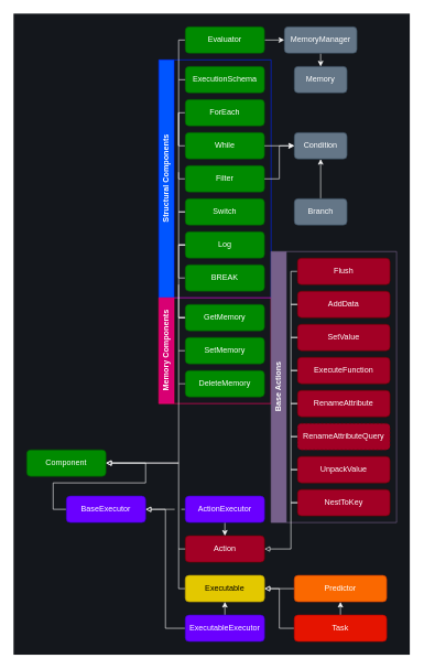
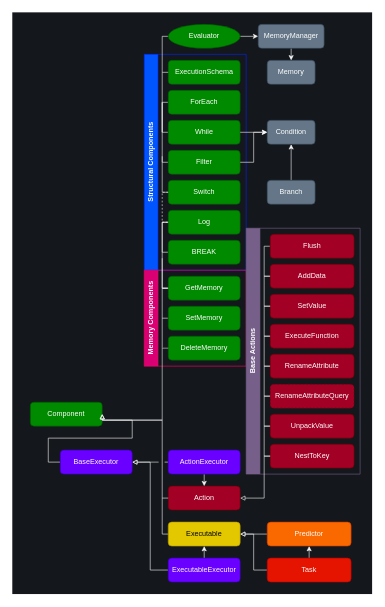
  <mxCell id="0" />
  <mxCell id="1" parent="0" />
  <mxCell id="2" value="" style="rounded=0;whiteSpace=wrap;html=1;fillColor=#14171C;strokeColor=none;" parent="1" vertex="1"><mxGeometry x="20" y="20" width="600" height="970" as="geometry" /></mxCell>
- <mxCell id="3" value="Component" style="rounded=1;whiteSpace=wrap;html=1;fillColor=#008a00;fontColor=#ffffff;strokeColor=#005700;" parent="1" vertex="1"><mxGeometry x="40" y="680" width="120" height="40" as="geometry" /></mxCell>
+ <mxCell id="3" value="Component" style="rounded=1;whiteSpace=wrap;html=1;fillColor=#008a00;fontColor=#ffffff;strokeColor=#005700;" parent="1" vertex="1"><mxGeometry x="50" y="670" width="120" height="40" as="geometry" /></mxCell>
  <mxCell id="4" style="edgeStyle=orthogonalEdgeStyle;rounded=0;orthogonalLoop=1;jettySize=auto;html=1;exitX=0;exitY=0.5;exitDx=0;exitDy=0;endArrow=none;endFill=0;strokeColor=#F7F7F7;" parent="1" source="5" edge="1"><mxGeometry relative="1" as="geometry"><mxPoint x="270" y="830" as="targetPoint" /><Array as="points"><mxPoint x="270" y="890" /></Array></mxGeometry></mxCell>
  <mxCell id="5" value="Executable" style="rounded=1;whiteSpace=wrap;html=1;fillColor=#e3c800;fontColor=#000000;strokeColor=#B09500;" parent="1" vertex="1"><mxGeometry x="280" y="870" width="120" height="40" as="geometry" /></mxCell>
  <mxCell id="6" value="Action" style="rounded=1;whiteSpace=wrap;html=1;fillColor=#a20025;fontColor=#ffffff;strokeColor=#6F0000;" parent="1" vertex="1"><mxGeometry x="280" y="810" width="120" height="40" as="geometry" /></mxCell>
  <mxCell id="7" style="edgeStyle=orthogonalEdgeStyle;rounded=0;orthogonalLoop=1;jettySize=auto;html=1;exitX=0.5;exitY=0;exitDx=0;exitDy=0;entryX=0.5;entryY=1;entryDx=0;entryDy=0;strokeColor=#F7F7F7;" parent="1" source="9" target="11" edge="1"><mxGeometry relative="1" as="geometry" /></mxCell>
  <mxCell id="8" style="edgeStyle=orthogonalEdgeStyle;rounded=0;orthogonalLoop=1;jettySize=auto;html=1;exitX=0;exitY=0.5;exitDx=0;exitDy=0;entryX=1;entryY=0.5;entryDx=0;entryDy=0;endArrow=block;endFill=0;strokeColor=#F7F7F7;" parent="1" source="9" target="5" edge="1"><mxGeometry relative="1" as="geometry" /></mxCell>
  <mxCell id="9" value="Task" style="rounded=1;whiteSpace=wrap;html=1;fillColor=#e51400;fontColor=#ffffff;strokeColor=#B20000;" parent="1" vertex="1"><mxGeometry x="445" y="930" width="140" height="40" as="geometry" /></mxCell>
  <mxCell id="10" style="edgeStyle=orthogonalEdgeStyle;rounded=0;orthogonalLoop=1;jettySize=auto;html=1;exitX=0;exitY=0.5;exitDx=0;exitDy=0;entryX=1;entryY=0.5;entryDx=0;entryDy=0;endArrow=block;endFill=0;strokeColor=#F7F7F7;" parent="1" source="11" target="5" edge="1"><mxGeometry relative="1" as="geometry" /></mxCell>
  <mxCell id="11" value="Predictor" style="rounded=1;whiteSpace=wrap;html=1;fillColor=#fa6800;strokeColor=#C73500;fontColor=#FFFFFF;" parent="1" vertex="1"><mxGeometry x="445" y="870" width="140" height="40" as="geometry" /></mxCell>
  <mxCell id="12" value="Structural Components" style="swimlane;horizontal=0;whiteSpace=wrap;html=1;fillColor=#0055FF;fontColor=#ffffff;strokeColor=#0027FF;fillStyle=auto;" parent="1" vertex="1"><mxGeometry x="240" y="90" width="170" height="360" as="geometry" /></mxCell>
  <mxCell id="13" value="ExecutionSchema" style="rounded=1;whiteSpace=wrap;html=1;fillColor=#008a00;fontColor=#ffffff;strokeColor=#005700;" parent="12" vertex="1"><mxGeometry x="40" y="10" width="120" height="40" as="geometry" /></mxCell>
  <mxCell id="14" style="edgeStyle=orthogonalEdgeStyle;rounded=0;orthogonalLoop=1;jettySize=auto;html=1;exitX=0;exitY=0.5;exitDx=0;exitDy=0;endArrow=none;endFill=0;entryX=0;entryY=0.5;entryDx=0;entryDy=0;strokeColor=#F7F7F7;" parent="12" source="15" target="13" edge="1"><mxGeometry relative="1" as="geometry"><mxPoint x="30" y="30" as="targetPoint" /><Array as="points"><mxPoint x="30" y="230" /><mxPoint x="30" y="30" /></Array></mxGeometry></mxCell>
  <mxCell id="15" value="Switch" style="rounded=1;whiteSpace=wrap;html=1;fillColor=#008a00;fontColor=#ffffff;strokeColor=#005700;" parent="12" vertex="1"><mxGeometry x="40" y="210" width="120" height="40" as="geometry" /></mxCell>
  <mxCell id="16" style="edgeStyle=orthogonalEdgeStyle;rounded=0;orthogonalLoop=1;jettySize=auto;html=1;exitX=0;exitY=0.5;exitDx=0;exitDy=0;endArrow=none;endFill=0;strokeColor=#F7F7F7;" parent="12" source="17" edge="1"><mxGeometry relative="1" as="geometry"><mxPoint x="30" y="80" as="targetPoint" /><Array as="points"><mxPoint x="30" y="130" /></Array></mxGeometry></mxCell>
  <mxCell id="17" value="While" style="rounded=1;whiteSpace=wrap;html=1;fillColor=#008a00;fontColor=#ffffff;strokeColor=#005700;" parent="12" vertex="1"><mxGeometry x="40" y="110" width="120" height="40" as="geometry" /></mxCell>
  <mxCell id="18" style="edgeStyle=orthogonalEdgeStyle;rounded=0;orthogonalLoop=1;jettySize=auto;html=1;exitX=0;exitY=0.5;exitDx=0;exitDy=0;endArrow=none;endFill=0;strokeColor=#F7F7F7;" parent="12" source="19" edge="1"><mxGeometry relative="1" as="geometry"><mxPoint x="30" y="130" as="targetPoint" /><Array as="points"><mxPoint x="30" y="80" /></Array></mxGeometry></mxCell>
  <mxCell id="19" value="ForEach" style="rounded=1;whiteSpace=wrap;html=1;fillColor=#008a00;fontColor=#ffffff;strokeColor=#005700;" parent="12" vertex="1"><mxGeometry x="40" y="60" width="120" height="40" as="geometry" /></mxCell>
  <mxCell id="20" style="edgeStyle=orthogonalEdgeStyle;rounded=0;orthogonalLoop=1;jettySize=auto;html=1;exitX=0;exitY=0.5;exitDx=0;exitDy=0;endArrow=none;endFill=0;strokeColor=#F7F7F7;" parent="12" source="21" edge="1"><mxGeometry relative="1" as="geometry"><mxPoint x="30" y="170" as="targetPoint" /><Array as="points"><mxPoint x="30" y="180" /></Array></mxGeometry></mxCell>
  <mxCell id="21" value="Filter" style="rounded=1;whiteSpace=wrap;html=1;fillColor=#008a00;fontColor=#ffffff;strokeColor=#005700;" parent="12" vertex="1"><mxGeometry x="40" y="160" width="120" height="40" as="geometry" /></mxCell>
  <mxCell id="22" style="edgeStyle=orthogonalEdgeStyle;rounded=0;orthogonalLoop=1;jettySize=auto;html=1;exitX=0.5;exitY=0;exitDx=0;exitDy=0;entryX=0.5;entryY=1;entryDx=0;entryDy=0;strokeColor=#F7F7F7;" parent="1" source="23" target="24" edge="1"><mxGeometry relative="1" as="geometry" /></mxCell>
  <mxCell id="23" value="Branch" style="rounded=1;whiteSpace=wrap;html=1;fillColor=#647687;fontColor=#ffffff;strokeColor=#314354;" parent="1" vertex="1"><mxGeometry x="445" y="300" width="80" height="40" as="geometry" /></mxCell>
  <mxCell id="24" value="Condition" style="rounded=1;whiteSpace=wrap;html=1;fillColor=#647687;fontColor=#ffffff;strokeColor=#314354;" parent="1" vertex="1"><mxGeometry x="445" y="200" width="80" height="40" as="geometry" /></mxCell>
  <mxCell id="25" style="edgeStyle=orthogonalEdgeStyle;rounded=0;orthogonalLoop=1;jettySize=auto;html=1;exitX=1;exitY=0.5;exitDx=0;exitDy=0;entryX=0;entryY=0.5;entryDx=0;entryDy=0;strokeColor=#F7F7F7;" parent="1" source="17" target="24" edge="1"><mxGeometry relative="1" as="geometry" /></mxCell>
  <mxCell id="26" style="edgeStyle=orthogonalEdgeStyle;rounded=0;orthogonalLoop=1;jettySize=auto;html=1;exitX=1;exitY=0.5;exitDx=0;exitDy=0;entryX=0;entryY=0.5;entryDx=0;entryDy=0;strokeColor=#F7F7F7;" parent="1" source="21" target="24" edge="1"><mxGeometry relative="1" as="geometry" /></mxCell>
  <mxCell id="27" style="edgeStyle=orthogonalEdgeStyle;rounded=0;orthogonalLoop=1;jettySize=auto;html=1;exitX=1;exitY=0.5;exitDx=0;exitDy=0;entryX=0;entryY=0.5;entryDx=0;entryDy=0;strokeColor=#F7F7F7;" parent="1" source="29" target="34" edge="1"><mxGeometry relative="1" as="geometry" /></mxCell>
  <mxCell id="28" style="edgeStyle=orthogonalEdgeStyle;rounded=0;orthogonalLoop=1;jettySize=auto;html=1;exitX=0;exitY=0.5;exitDx=0;exitDy=0;endArrow=none;endFill=0;strokeColor=#F7F7F7;" parent="1" source="29" edge="1"><mxGeometry relative="1" as="geometry"><mxPoint x="270" y="120" as="targetPoint" /><Array as="points"><mxPoint x="270" y="60" /></Array></mxGeometry></mxCell>
- <mxCell id="29" value="Evaluator" style="rounded=1;whiteSpace=wrap;html=1;fillColor=#008a00;fontColor=#ffffff;strokeColor=#005700;" parent="1" vertex="1"><mxGeometry x="280" y="40" width="120" height="40" as="geometry" /></mxCell>
+ <mxCell id="29" value="Evaluator" style="ellipse;whiteSpace=wrap;html=1;fillColor=#008a00;fontColor=#ffffff;strokeColor=#005700;" parent="1" vertex="1"><mxGeometry x="280" y="40" width="120" height="40" as="geometry" /></mxCell>
  <mxCell id="30" style="edgeStyle=orthogonalEdgeStyle;rounded=0;orthogonalLoop=1;jettySize=auto;html=1;exitX=0;exitY=0.5;exitDx=0;exitDy=0;entryX=1;entryY=0.5;entryDx=0;entryDy=0;endArrow=block;endFill=0;strokeColor=#F7F7F7;" parent="1" source="31" target="3" edge="1"><mxGeometry relative="1" as="geometry"><Array as="points"><mxPoint x="80" y="770" /><mxPoint x="80" y="730" /><mxPoint x="220" y="730" /><mxPoint x="220" y="700" /></Array></mxGeometry></mxCell>
  <mxCell id="31" value="BaseExecutor" style="rounded=1;whiteSpace=wrap;html=1;fillColor=#6a00ff;fontColor=#ffffff;strokeColor=#3700CC;" parent="1" vertex="1"><mxGeometry x="100" y="750" width="120" height="40" as="geometry" /></mxCell>
  <mxCell id="32" value="Memory" style="rounded=1;whiteSpace=wrap;html=1;fillColor=#647687;fontColor=#ffffff;strokeColor=#314354;" parent="1" vertex="1"><mxGeometry x="445" y="100" width="80" height="40" as="geometry" /></mxCell>
  <mxCell id="33" style="edgeStyle=orthogonalEdgeStyle;rounded=0;orthogonalLoop=1;jettySize=auto;html=1;exitX=0.5;exitY=1;exitDx=0;exitDy=0;entryX=0.5;entryY=0;entryDx=0;entryDy=0;strokeColor=#F7F7F7;" parent="1" source="34" target="32" edge="1"><mxGeometry relative="1" as="geometry" /></mxCell>
  <mxCell id="34" value="MemoryManager" style="rounded=1;whiteSpace=wrap;html=1;fillColor=#647687;fontColor=#ffffff;strokeColor=#314354;" parent="1" vertex="1"><mxGeometry x="430" y="40" width="110" height="40" as="geometry" /></mxCell>
  <mxCell id="35" value="Memory Components" style="swimlane;horizontal=0;whiteSpace=wrap;html=1;fillColor=#d80073;fontColor=#ffffff;strokeColor=#FF0063;" parent="1" vertex="1"><mxGeometry x="240" y="450" width="170" height="160" as="geometry" /></mxCell>
  <mxCell id="36" style="edgeStyle=orthogonalEdgeStyle;rounded=0;orthogonalLoop=1;jettySize=auto;html=1;exitX=0;exitY=0.5;exitDx=0;exitDy=0;endArrow=none;endFill=0;strokeColor=#F7F7F7;" parent="35" source="38" edge="1"><mxGeometry relative="1" as="geometry"><mxPoint x="30" y="130" as="targetPoint" /><Array as="points"><mxPoint x="30" y="30" /></Array></mxGeometry></mxCell>
  <mxCell id="37" style="edgeStyle=orthogonalEdgeStyle;rounded=0;orthogonalLoop=1;jettySize=auto;html=1;exitX=0;exitY=0.5;exitDx=0;exitDy=0;endArrow=none;endFill=0;strokeColor=#F7F7F7;" parent="35" source="38" edge="1"><mxGeometry relative="1" as="geometry"><mxPoint x="30" y="-20" as="targetPoint" /><Array as="points"><mxPoint x="30" y="30" /></Array></mxGeometry></mxCell>
  <mxCell id="38" value="GetMemory" style="rounded=1;whiteSpace=wrap;html=1;fillColor=#008a00;fontColor=#ffffff;strokeColor=#005700;" parent="35" vertex="1"><mxGeometry x="40" y="10" width="120" height="40" as="geometry" /></mxCell>
  <mxCell id="39" style="edgeStyle=orthogonalEdgeStyle;rounded=0;orthogonalLoop=1;jettySize=auto;html=1;exitX=0;exitY=0.5;exitDx=0;exitDy=0;endArrow=none;endFill=0;strokeColor=#F7F7F7;" parent="35" source="40" edge="1"><mxGeometry relative="1" as="geometry"><mxPoint x="30" y="80.2" as="targetPoint" /></mxGeometry></mxCell>
  <mxCell id="40" value="SetMemory" style="rounded=1;whiteSpace=wrap;html=1;fillColor=#008a00;fontColor=#ffffff;strokeColor=#005700;" parent="35" vertex="1"><mxGeometry x="40" y="60" width="120" height="40" as="geometry" /></mxCell>
  <mxCell id="41" style="edgeStyle=orthogonalEdgeStyle;rounded=0;orthogonalLoop=1;jettySize=auto;html=1;exitX=0;exitY=0.5;exitDx=0;exitDy=0;endArrow=none;endFill=0;" parent="35" source="42" edge="1"><mxGeometry relative="1" as="geometry"><mxPoint x="30" y="130.095" as="targetPoint" /></mxGeometry></mxCell>
  <mxCell id="42" value="DeleteMemory" style="rounded=1;whiteSpace=wrap;html=1;fillColor=#008a00;fontColor=#ffffff;strokeColor=#005700;" parent="35" vertex="1"><mxGeometry x="40" y="110" width="120" height="40" as="geometry" /></mxCell>
  <mxCell id="43" value="Base Actions" style="swimlane;horizontal=0;whiteSpace=wrap;html=1;container=0;fillColor=#76608a;fontColor=#ffffff;strokeColor=#76608A;" parent="1" vertex="1"><mxGeometry x="410" y="380" width="190" height="410" as="geometry" /></mxCell>
  <mxCell id="44" value="NestToKey&lt;span style=&quot;color: rgba(0, 0, 0, 0); font-family: monospace; font-size: 0px; text-align: start; text-wrap: nowrap;&quot;&gt;%3CmxGraphModel%3E%3Croot%3E%3CmxCell%20id%3D%220%22%2F%3E%3CmxCell%20id%3D%221%22%20parent%3D%220%22%2F%3E%3CmxCell%20id%3D%222%22%20value%3D%22UnpackValue%22%20style%3D%22rounded%3D1%3BwhiteSpace%3Dwrap%3Bhtml%3D1%3B%22%20vertex%3D%221%22%20parent%3D%221%22%3E%3CmxGeometry%20x%3D%22610%22%20y%3D%22720%22%20width%3D%2290%22%20height%3D%2240%22%20as%3D%22geometry%22%2F%3E%3C%2FmxCell%3E%3C%2Froot%3E%3C%2FmxGraphModel%3E&lt;/span&gt;" style="rounded=1;whiteSpace=wrap;html=1;container=0;fillColor=#a20025;fontColor=#ffffff;strokeColor=#6F0000;" parent="43" vertex="1"><mxGeometry x="40" y="360" width="140" height="40" as="geometry" /></mxCell>
  <mxCell id="45" style="edgeStyle=orthogonalEdgeStyle;rounded=0;orthogonalLoop=1;jettySize=auto;html=1;exitX=0;exitY=0.5;exitDx=0;exitDy=0;entryX=0;entryY=0.5;entryDx=0;entryDy=0;endArrow=none;endFill=0;strokeColor=#F7F7F7;" parent="43" source="46" target="44" edge="1"><mxGeometry relative="1" as="geometry"><Array as="points"><mxPoint x="30" y="330" /><mxPoint x="30" y="380" /></Array></mxGeometry></mxCell>
  <mxCell id="46" value="UnpackValue" style="rounded=1;whiteSpace=wrap;html=1;container=0;fillColor=#a20025;fontColor=#ffffff;strokeColor=#6F0000;" parent="43" vertex="1"><mxGeometry x="40" y="310" width="140" height="40" as="geometry" /></mxCell>
  <mxCell id="47" style="edgeStyle=orthogonalEdgeStyle;rounded=0;orthogonalLoop=1;jettySize=auto;html=1;exitX=0;exitY=0.5;exitDx=0;exitDy=0;entryX=0;entryY=0.5;entryDx=0;entryDy=0;endArrow=none;endFill=0;strokeColor=#F7F7F7;" parent="43" source="48" target="46" edge="1"><mxGeometry relative="1" as="geometry"><Array as="points"><mxPoint x="30" y="280" /><mxPoint x="30" y="330" /></Array></mxGeometry></mxCell>
  <mxCell id="48" value="RenameAttributeQuery" style="rounded=1;whiteSpace=wrap;html=1;container=0;fillColor=#a20025;fontColor=#ffffff;strokeColor=#6F0000;dashed=1;" parent="43" vertex="1"><mxGeometry x="40" y="260" width="140" height="40" as="geometry" /></mxCell>
  <mxCell id="49" style="edgeStyle=orthogonalEdgeStyle;rounded=0;orthogonalLoop=1;jettySize=auto;html=1;exitX=0;exitY=0.5;exitDx=0;exitDy=0;entryX=0;entryY=0.5;entryDx=0;entryDy=0;endArrow=none;endFill=0;strokeColor=#F7F7F7;" parent="43" source="50" target="48" edge="1"><mxGeometry relative="1" as="geometry"><Array as="points"><mxPoint x="30" y="230" /><mxPoint x="30" y="280" /></Array></mxGeometry></mxCell>
  <mxCell id="50" value="RenameAttribute" style="rounded=1;whiteSpace=wrap;html=1;container=0;fillColor=#a20025;fontColor=#ffffff;strokeColor=#6F0000;" parent="43" vertex="1"><mxGeometry x="40" y="210" width="140" height="40" as="geometry" /></mxCell>
  <mxCell id="51" value="SetValue" style="rounded=1;whiteSpace=wrap;html=1;container=0;fillColor=#a20025;fontColor=#ffffff;strokeColor=#6F0000;" parent="43" vertex="1"><mxGeometry x="40" y="110" width="140" height="40" as="geometry" /></mxCell>
  <mxCell id="52" style="edgeStyle=orthogonalEdgeStyle;rounded=0;orthogonalLoop=1;jettySize=auto;html=1;exitX=0;exitY=0.5;exitDx=0;exitDy=0;entryX=0;entryY=0.5;entryDx=0;entryDy=0;endArrow=none;endFill=0;strokeColor=#F7F7F7;" parent="43" source="53" target="51" edge="1"><mxGeometry relative="1" as="geometry"><Array as="points"><mxPoint x="30" y="80" /><mxPoint x="30" y="130" /></Array></mxGeometry></mxCell>
  <mxCell id="53" value="AddData" style="rounded=1;whiteSpace=wrap;html=1;container=0;fillColor=#a20025;fontColor=#ffffff;strokeColor=#6F0000;" parent="43" vertex="1"><mxGeometry x="40" y="60" width="140" height="40" as="geometry" /></mxCell>
  <mxCell id="54" style="edgeStyle=orthogonalEdgeStyle;rounded=0;orthogonalLoop=1;jettySize=auto;html=1;exitX=0;exitY=0.5;exitDx=0;exitDy=0;entryX=0;entryY=0.5;entryDx=0;entryDy=0;endArrow=none;endFill=0;strokeColor=#F7F7F7;" parent="43" source="55" target="53" edge="1"><mxGeometry relative="1" as="geometry"><Array as="points"><mxPoint x="30" y="30" /><mxPoint x="30" y="80" /></Array></mxGeometry></mxCell>
  <mxCell id="55" value="Flush" style="rounded=1;whiteSpace=wrap;html=1;container=0;fillColor=#a20025;fontColor=#ffffff;strokeColor=#6F0000;" parent="43" vertex="1"><mxGeometry x="40" y="10" width="140" height="40" as="geometry" /></mxCell>
  <mxCell id="56" style="edgeStyle=orthogonalEdgeStyle;rounded=0;orthogonalLoop=1;jettySize=auto;html=1;exitX=0;exitY=0.5;exitDx=0;exitDy=0;entryX=0;entryY=0.5;entryDx=0;entryDy=0;endArrow=none;endFill=0;strokeColor=#F7F7F7;" parent="1" source="57" target="50" edge="1"><mxGeometry relative="1" as="geometry"><Array as="points"><mxPoint x="440" y="560" /><mxPoint x="440" y="610" /></Array></mxGeometry></mxCell>
  <mxCell id="57" value="ExecuteFunction" style="rounded=1;whiteSpace=wrap;html=1;container=0;fillColor=#a20025;fontColor=#ffffff;strokeColor=#6F0000;" parent="1" vertex="1"><mxGeometry x="450" y="540" width="140" height="40" as="geometry" /></mxCell>
  <mxCell id="58" style="edgeStyle=orthogonalEdgeStyle;rounded=0;orthogonalLoop=1;jettySize=auto;html=1;exitX=0;exitY=0.5;exitDx=0;exitDy=0;entryX=0;entryY=0.5;entryDx=0;entryDy=0;endArrow=none;endFill=0;strokeColor=#F7F7F7;" parent="1" source="51" target="57" edge="1"><mxGeometry relative="1" as="geometry"><Array as="points"><mxPoint x="440" y="510" /><mxPoint x="440" y="560" /></Array></mxGeometry></mxCell>
  <mxCell id="59" style="edgeStyle=orthogonalEdgeStyle;rounded=0;orthogonalLoop=1;jettySize=auto;html=1;exitX=0.5;exitY=1;exitDx=0;exitDy=0;entryX=0.5;entryY=0;entryDx=0;entryDy=0;strokeColor=#F7F7F7;" parent="1" source="62" target="6" edge="1"><mxGeometry relative="1" as="geometry" /></mxCell>
  <mxCell id="60" style="edgeStyle=orthogonalEdgeStyle;rounded=0;orthogonalLoop=1;jettySize=auto;html=1;exitX=0;exitY=0.5;exitDx=0;exitDy=0;endArrow=block;endFill=0;" parent="1" source="68" edge="1"><mxGeometry relative="1" as="geometry"><mxPoint x="220" y="770" as="targetPoint" /></mxGeometry></mxCell>
  <mxCell id="61" style="edgeStyle=orthogonalEdgeStyle;rounded=0;orthogonalLoop=1;jettySize=auto;html=1;exitX=0;exitY=0.5;exitDx=0;exitDy=0;endArrow=block;endFill=0;strokeColor=#F7F7F7;" parent="1" source="62" edge="1"><mxGeometry relative="1" as="geometry"><mxPoint x="220" y="770.143" as="targetPoint" /></mxGeometry></mxCell>
  <mxCell id="62" value="ActionExecutor" style="rounded=1;whiteSpace=wrap;html=1;fillColor=#6a00ff;fontColor=#ffffff;strokeColor=#3700CC;" parent="1" vertex="1"><mxGeometry x="280" y="750" width="120" height="40" as="geometry" /></mxCell>
  <mxCell id="63" style="edgeStyle=orthogonalEdgeStyle;rounded=0;orthogonalLoop=1;jettySize=auto;html=1;exitX=0.5;exitY=0;exitDx=0;exitDy=0;entryX=0.5;entryY=1;entryDx=0;entryDy=0;strokeColor=#F7F7F7;" parent="1" source="65" target="5" edge="1"><mxGeometry relative="1" as="geometry" /></mxCell>
  <mxCell id="64" style="edgeStyle=orthogonalEdgeStyle;rounded=0;orthogonalLoop=1;jettySize=auto;html=1;exitX=0;exitY=0.5;exitDx=0;exitDy=0;entryX=1;entryY=0.5;entryDx=0;entryDy=0;endArrow=block;endFill=0;strokeColor=#F7F7F7;" parent="1" source="65" target="31" edge="1"><mxGeometry relative="1" as="geometry" /></mxCell>
  <mxCell id="65" value="ExecutableExecutor" style="rounded=1;whiteSpace=wrap;html=1;fillColor=#6a00ff;fontColor=#ffffff;strokeColor=#3700CC;" parent="1" vertex="1"><mxGeometry x="280" y="930" width="120" height="40" as="geometry" /></mxCell>
  <mxCell id="66" style="edgeStyle=orthogonalEdgeStyle;rounded=0;orthogonalLoop=1;jettySize=auto;html=1;exitX=0;exitY=0.5;exitDx=0;exitDy=0;entryX=1;entryY=0.5;entryDx=0;entryDy=0;endArrow=block;endFill=0;strokeColor=#EBEBEB;" parent="1" source="42" target="3" edge="1"><mxGeometry relative="1" as="geometry"><Array as="points"><mxPoint x="270" y="580" /><mxPoint x="270" y="700" /></Array></mxGeometry></mxCell>
  <mxCell id="67" style="edgeStyle=orthogonalEdgeStyle;rounded=0;orthogonalLoop=1;jettySize=auto;html=1;exitX=0;exitY=0.5;exitDx=0;exitDy=0;entryX=1;entryY=0.5;entryDx=0;entryDy=0;endArrow=block;endFill=0;strokeColor=#F7F7F7;" parent="1" source="44" target="6" edge="1"><mxGeometry relative="1" as="geometry"><Array as="points"><mxPoint x="440" y="760" /><mxPoint x="440" y="830" /></Array></mxGeometry></mxCell>
  <mxCell id="68" value="" style="rounded=0;whiteSpace=wrap;html=1;strokeColor=none;fillColor=#14171C;" parent="1" vertex="1"><mxGeometry x="264" y="765" width="10" height="10" as="geometry" /></mxCell>
  <mxCell id="69" style="edgeStyle=orthogonalEdgeStyle;rounded=0;orthogonalLoop=1;jettySize=auto;html=1;exitX=0;exitY=0.5;exitDx=0;exitDy=0;entryX=1;entryY=0.5;entryDx=0;entryDy=0;endArrow=block;endFill=0;strokeColor=#F7F7F7;" parent="1" source="6" target="3" edge="1"><mxGeometry relative="1" as="geometry"><Array as="points"><mxPoint x="270" y="830" /><mxPoint x="270" y="700" /></Array></mxGeometry></mxCell>
  <mxCell id="70" style="edgeStyle=orthogonalEdgeStyle;rounded=0;orthogonalLoop=1;jettySize=auto;html=1;exitX=0;exitY=0.5;exitDx=0;exitDy=0;entryX=0;entryY=0.5;entryDx=0;entryDy=0;endArrow=none;endFill=0;strokeColor=#FFFFFF;" edge="1" parent="1" source="71" target="38"><mxGeometry relative="1" as="geometry"><Array as="points"><mxPoint x="270" y="370" /><mxPoint x="270" y="480" /></Array></mxGeometry></mxCell>
  <mxCell id="71" value="Log" style="rounded=1;whiteSpace=wrap;html=1;fillColor=#008a00;fontColor=#ffffff;strokeColor=#005700;" vertex="1" parent="1"><mxGeometry x="280" y="350" width="120" height="40" as="geometry" /></mxCell>
- <mxCell id="72" style="edgeStyle=orthogonalEdgeStyle;rounded=0;orthogonalLoop=1;jettySize=auto;html=1;exitX=0;exitY=0.5;exitDx=0;exitDy=0;endArrow=none;endFill=0;strokeColor=#F7F7F7;entryX=0;entryY=0.5;entryDx=0;entryDy=0;" parent="1" source="15" edge="1" target="71"><mxGeometry relative="1" as="geometry"><mxPoint x="270" y="370" as="targetPoint" /><Array as="points"><mxPoint x="270" y="320" /><mxPoint x="270" y="370" /></Array></mxGeometry></mxCell>
+ <mxCell id="72" style="edgeStyle=orthogonalEdgeStyle;rounded=0;orthogonalLoop=1;jettySize=auto;html=1;exitX=0;exitY=0.5;exitDx=0;exitDy=0;endArrow=none;endFill=0;strokeColor=#F7F7F7;entryX=0;entryY=0.5;entryDx=0;entryDy=0;dashed=1;" parent="1" source="15" edge="1" target="71"><mxGeometry relative="1" as="geometry"><mxPoint x="270" y="370" as="targetPoint" /><Array as="points"><mxPoint x="270" y="320" /><mxPoint x="270" y="370" /></Array></mxGeometry></mxCell>
  <mxCell id="73" style="edgeStyle=orthogonalEdgeStyle;rounded=0;orthogonalLoop=1;jettySize=auto;html=1;exitX=0;exitY=0.5;exitDx=0;exitDy=0;entryX=0;entryY=0.5;entryDx=0;entryDy=0;strokeColor=#FFFFFF;startArrow=none;startFill=0;endArrow=none;endFill=0;" edge="1" parent="1" source="74" target="71"><mxGeometry relative="1" as="geometry"><Array as="points"><mxPoint x="270" y="420" /><mxPoint x="270" y="370" /></Array></mxGeometry></mxCell>
  <mxCell id="74" value="BREAK" style="rounded=1;whiteSpace=wrap;html=1;fillColor=#008a00;fontColor=#ffffff;strokeColor=#005700;" vertex="1" parent="1"><mxGeometry x="280" y="400" width="120" height="40" as="geometry" /></mxCell>
